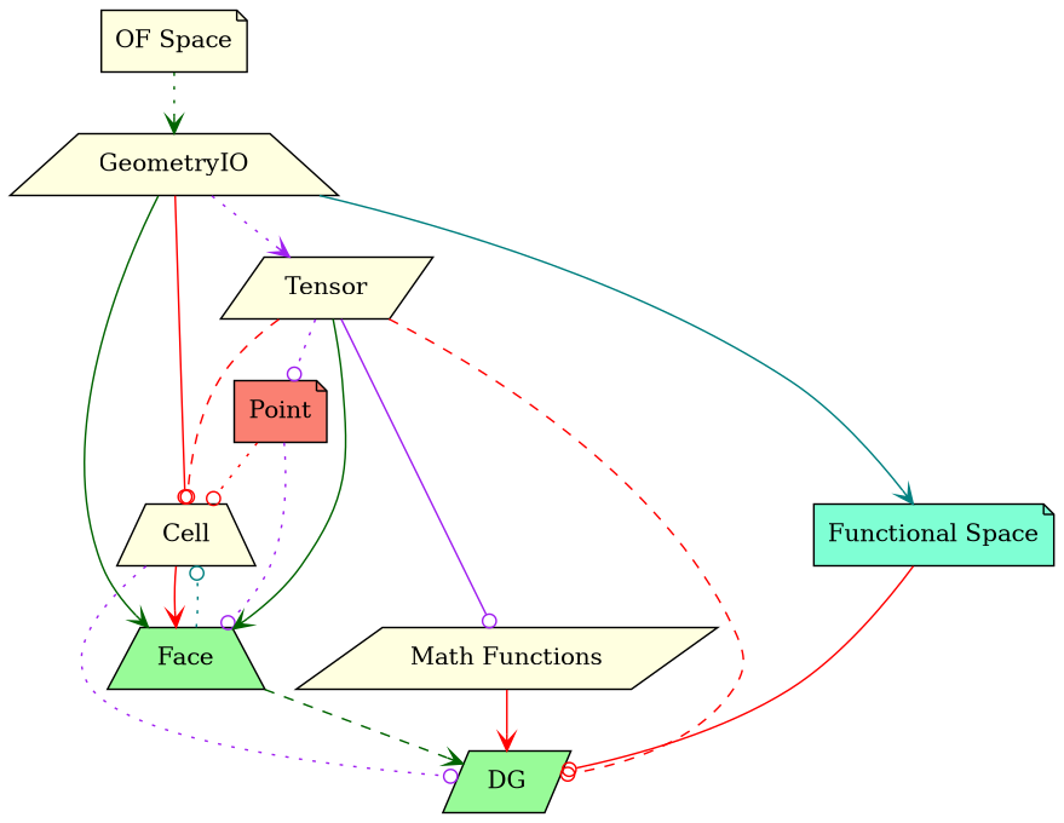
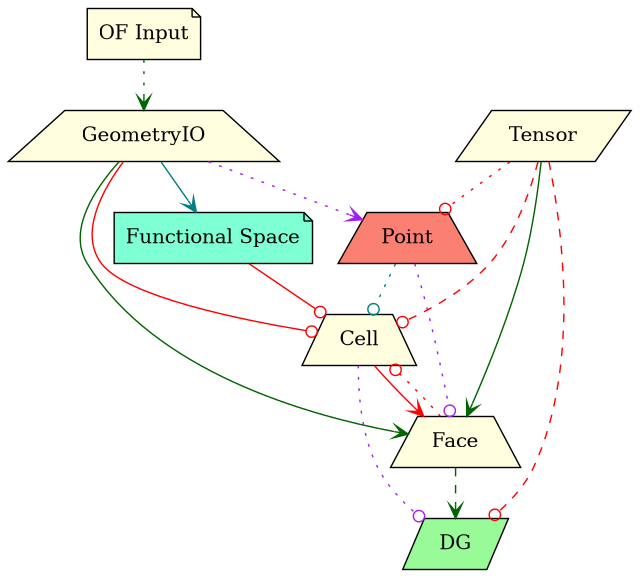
  digraph {
    node [fillcolor=lightyellow shape=note style=filled]
    edge [arrowhead=odot color=red style=solid]
-   Point [fillcolor=salmon]
+   Point [fillcolor=salmon shape=trapezium]
    Cell [shape=trapezium]
-   Face [fillcolor=palegreen shape=trapezium]
+   Face [shape=trapezium]
    DG [fillcolor=palegreen shape=parallelogram]
    "Functional Space" [fillcolor=aquamarine]
-   "Math Functions" [shape=parallelogram]
    GeometryIO [shape=trapezium]
-   "OF Input" [label="OF Space"]
+   "OF Input"
    Tensor [shape=parallelogram]
-   Point -> Cell [style=dotted]
+   Point -> Cell [color=teal style=dotted]
    Point -> Face [color=purple style=dotted]
    Cell -> Face [arrowhead=vee]
    Cell -> DG [color=purple style=dotted]
-   Face -> Cell [color=teal style=dotted]
+   Face -> Cell [style=dotted]
    Face -> DG [arrowhead=vee color=darkgreen style=dashed]
-   "Functional Space" -> DG
-   "Math Functions" -> DG [arrowhead=vee]
-   GeometryIO -> Tensor [arrowhead=vee color=purple style=dotted]
+   "Functional Space" -> Cell
+   GeometryIO -> Point [arrowhead=vee color=purple style=dotted]
    GeometryIO -> Cell
    GeometryIO -> Face [arrowhead=vee color=darkgreen]
    GeometryIO -> "Functional Space" [arrowhead=vee color=teal]
    "OF Input" -> GeometryIO [arrowhead=vee color=darkgreen style=dotted]
-   Tensor -> Point [color=purple style=dotted]
+   Tensor -> Point [style=dotted]
    Tensor -> Cell [style=dashed]
    Tensor -> Face [arrowhead=vee color=darkgreen]
    Tensor -> DG [style=dashed]
-   Tensor -> "Math Functions" [color=purple]
  }
